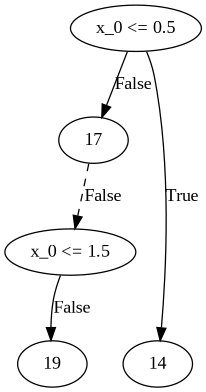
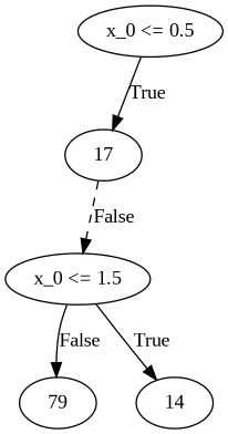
  digraph {
    fontname="Liberation Serif"
    node [fontname="Liberation Serif"]
    edge [fontname="Liberation Serif"]
    n1 [label="x_0 <= 0.5"]
    n2 [label=17]
    n3 [label="x_0 <= 1.5"]
    n4 [label=14]
-   n5 [label=19]
-   n1 -> n2 [label=False]
+   n5 [label=79]
+   n1 -> n2 [label=True]
    n2 -> n3 [label=False style=dashed]
-   n1 -> n4 [label=True]
+   n3 -> n4 [label=True]
    n3 -> n5 [label=False style=solid]
  }
